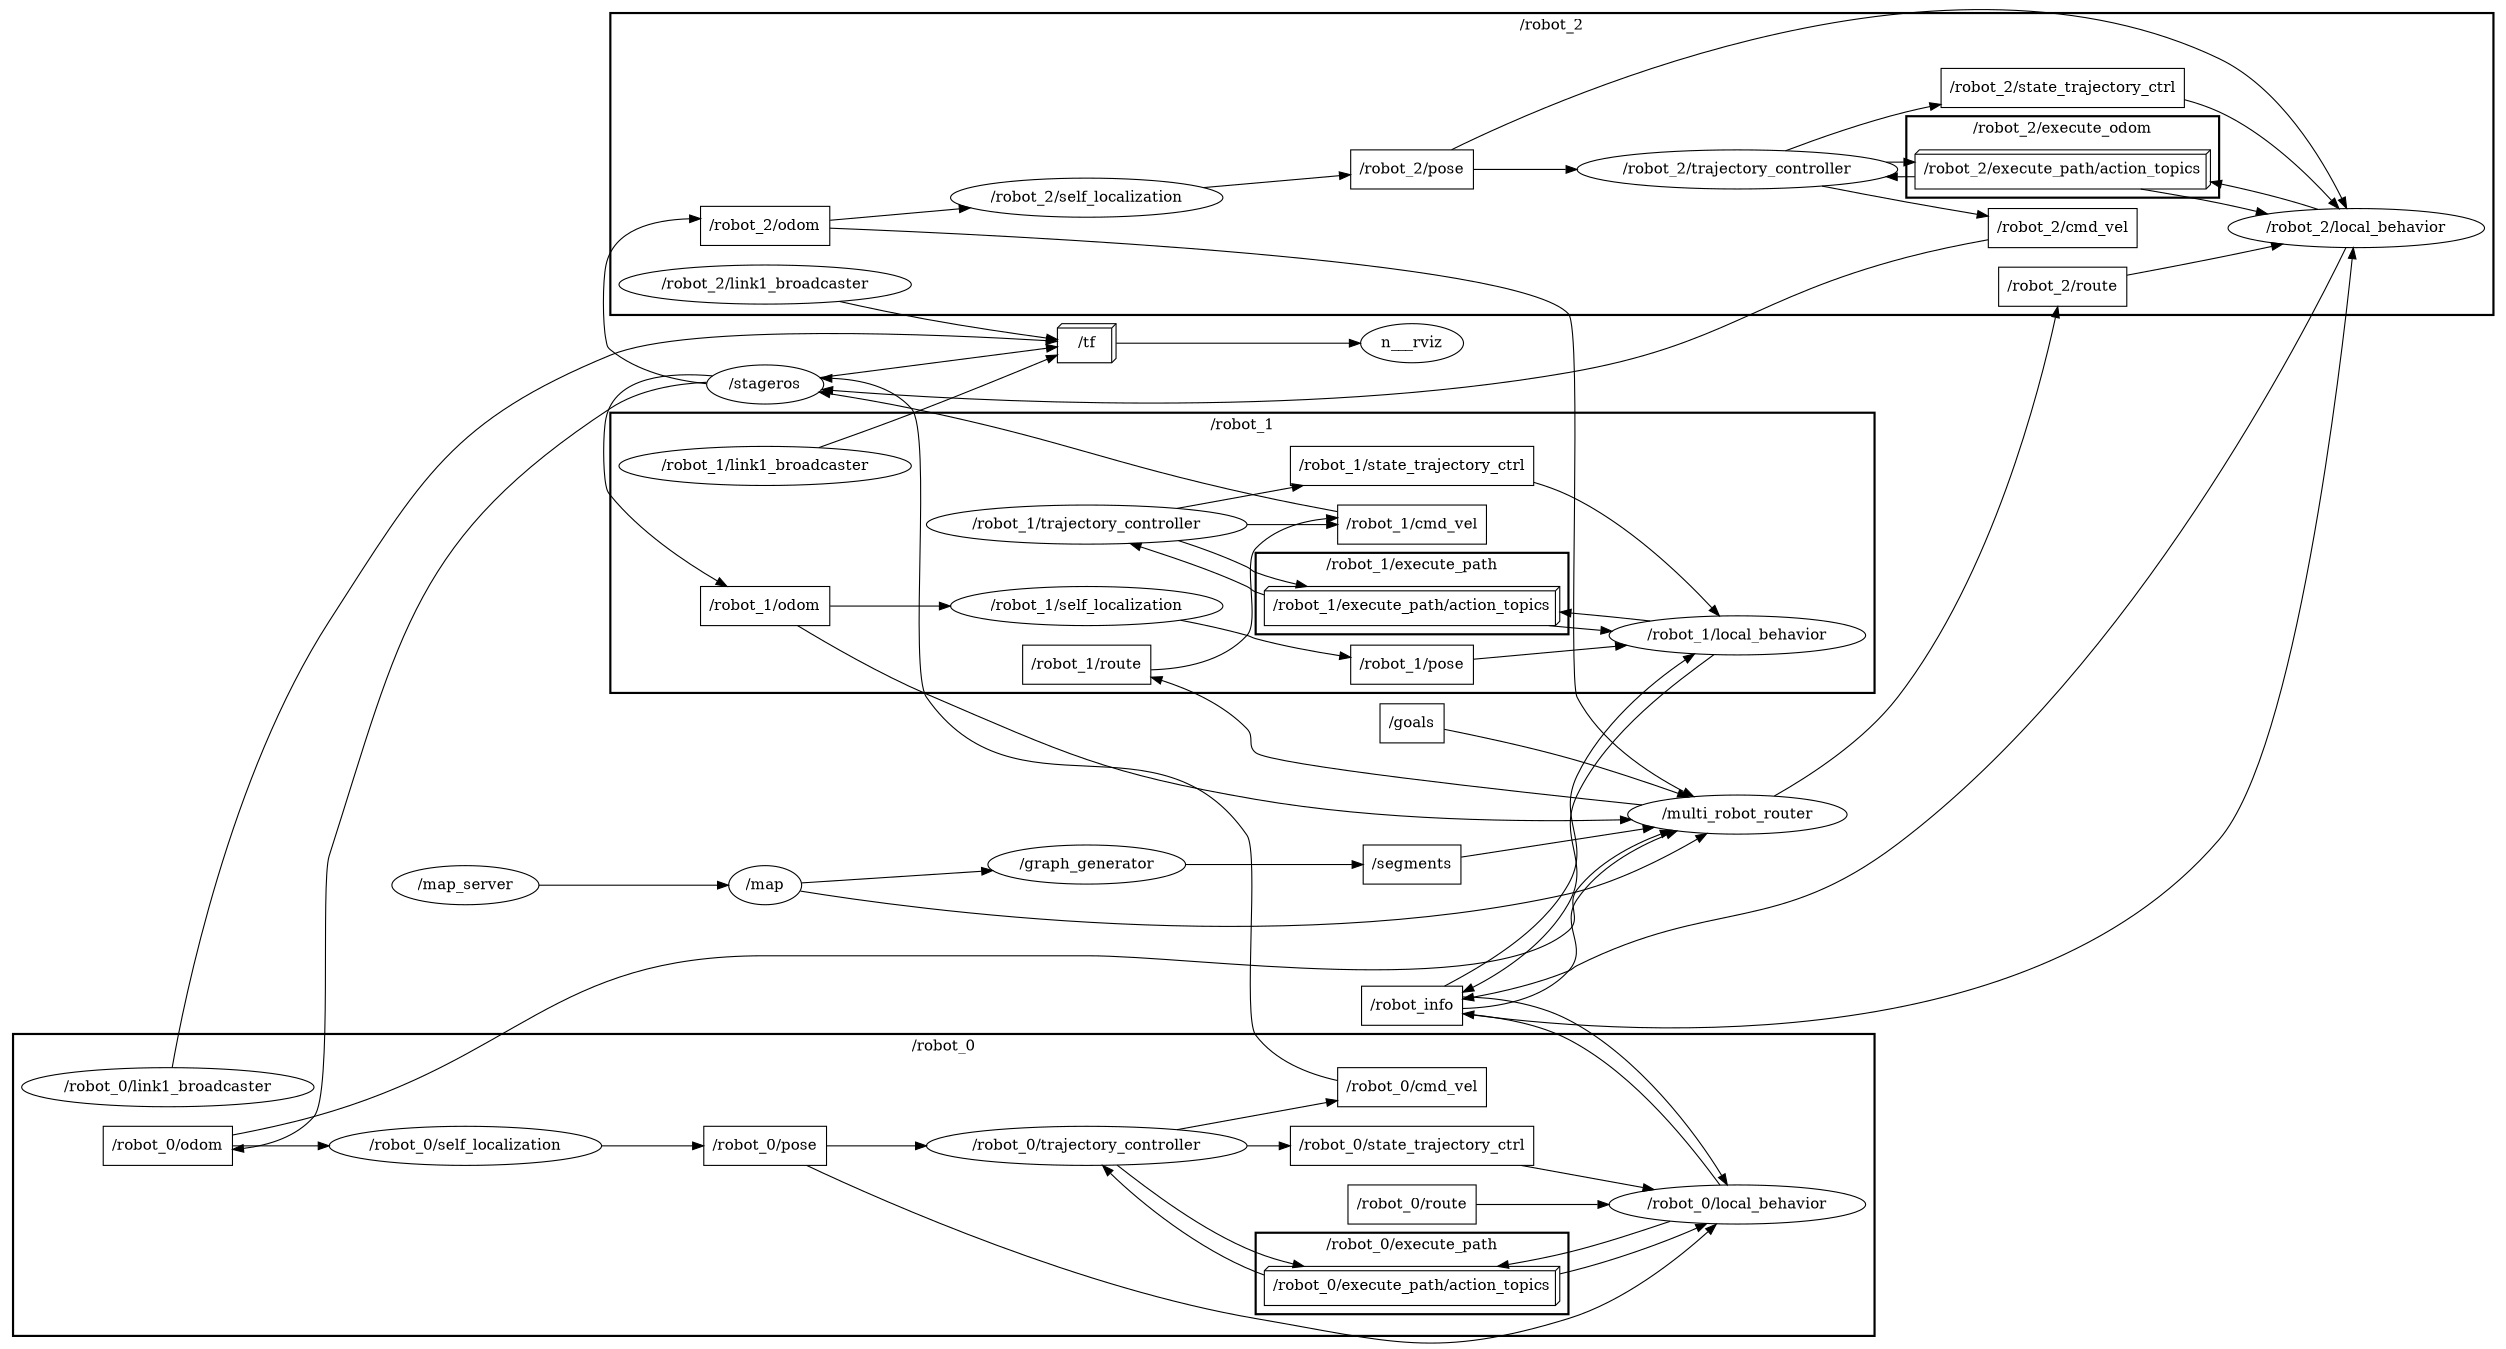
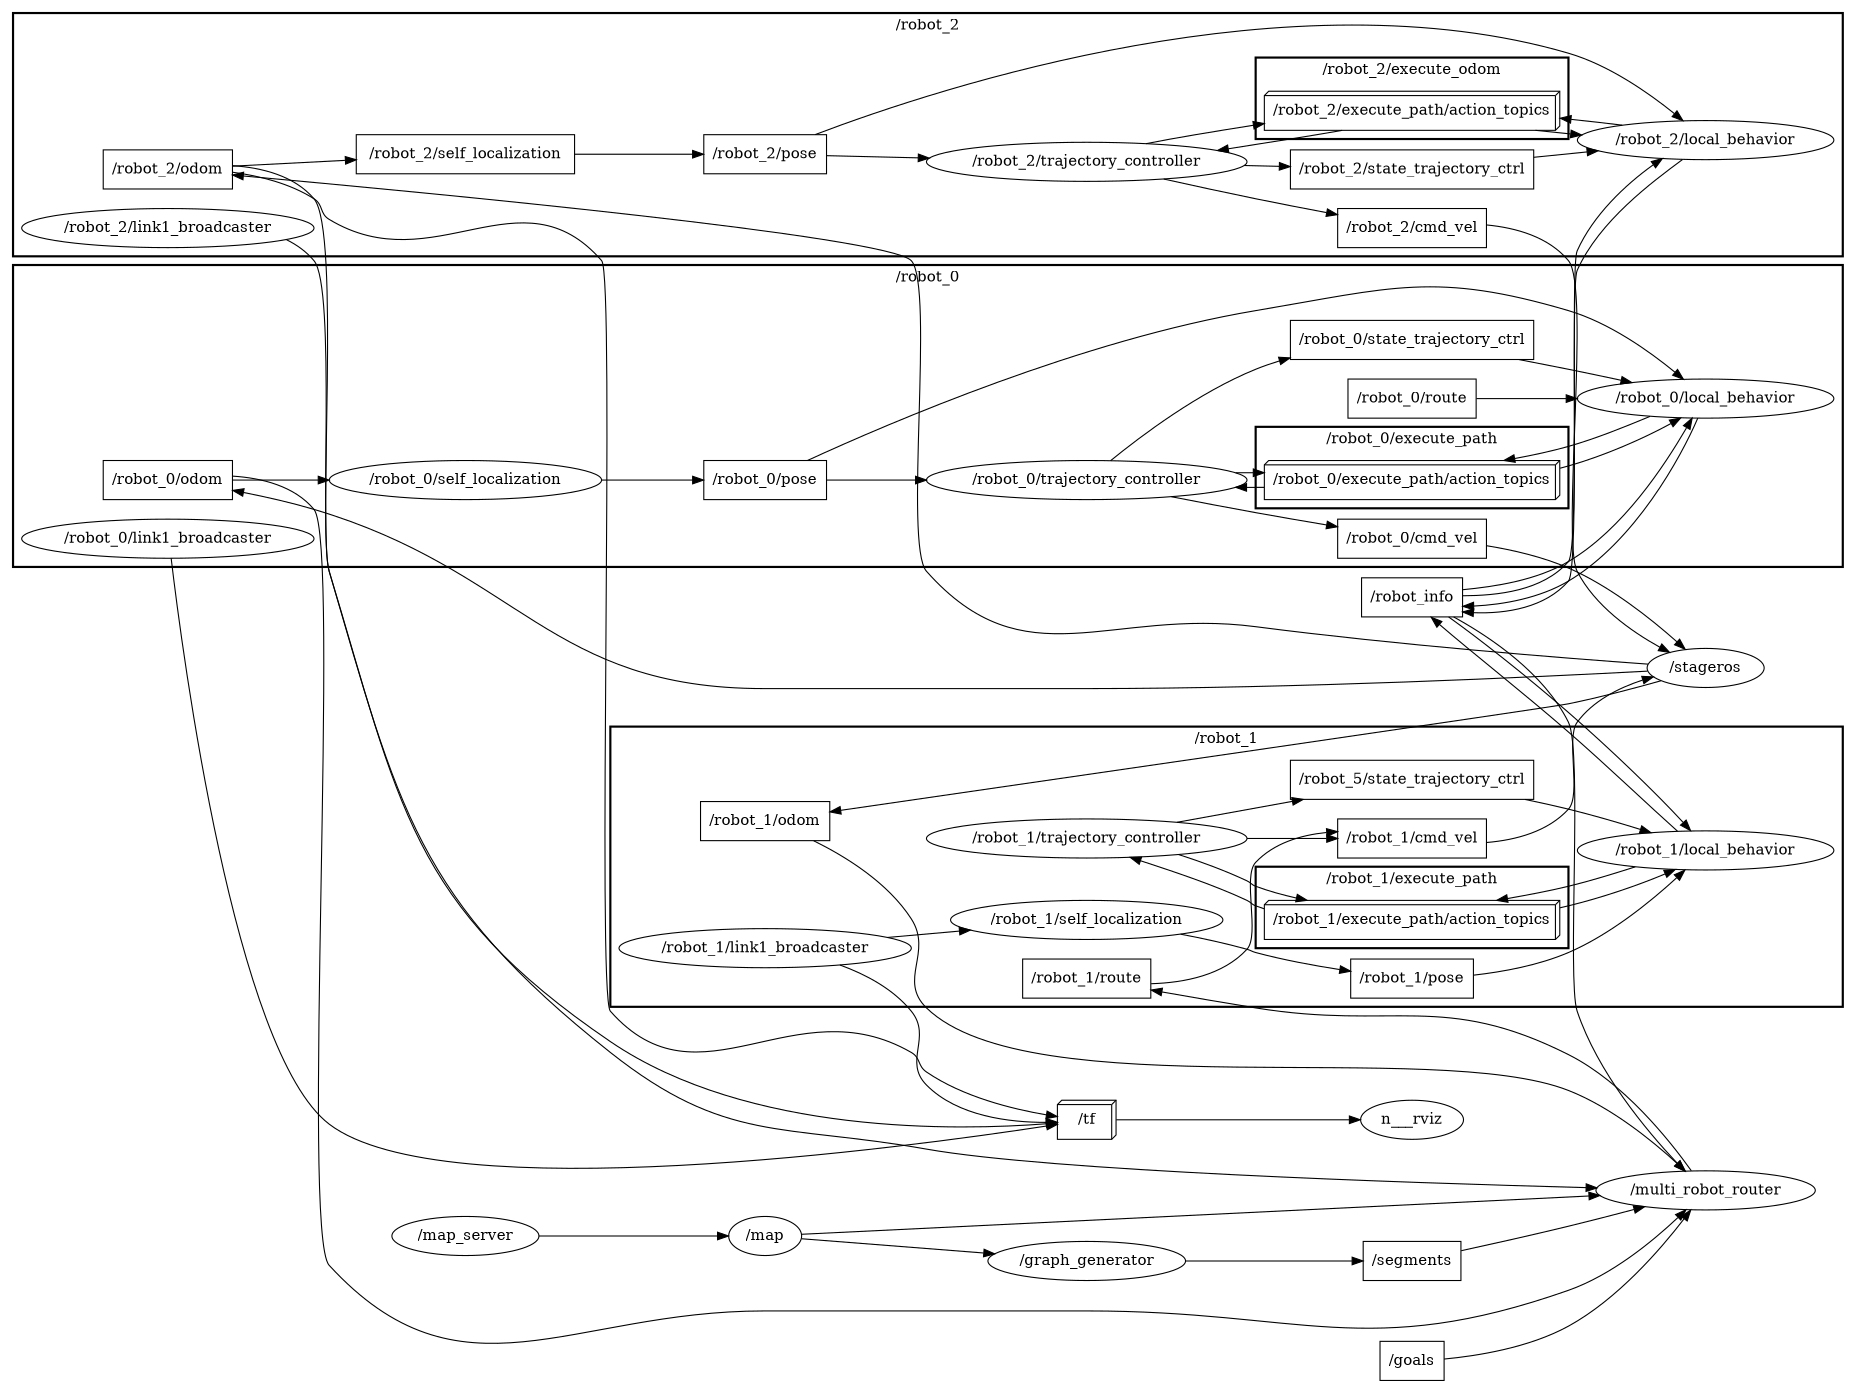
  digraph {
    compound=True
    rank=same
    rankdir=LR
    ranksep=0.2
    node [shape=box]
    edge [penwidth=1]
    n1 [height=0.5 label="/robot_2/execute_path/action_topics" shape=box3d width=2.9583]
    n2 [height=0.5 label="/robot_2/trajectory_controller" shape=ellipse width=3.1955]
    n3 [height=0.5 label="/robot_2/local_behavior" shape=ellipse width=2.6359]
    n4 [height=0.5 label="/robot_2/cmd_vel" width=1.5694]
    n5 [height=0.5 label="/robot_2/state_trajectory_ctrl" width=2.4167]
    n6 [height=0.5 label="/robot_2/odom" width=1.3611]
-   n7 [height=0.5 label="/robot_2/self_localization" shape=ellipse width=2.7984]
+   n7 [height=0.5 label="/robot_2/self_localization" width=2.7984]
    n8 [height=0.5 label="/robot_2/pose" width=1.2639]
-   n9 [height=0.5 label="/robot_2/route" width=1.3056]
    n10 [height=0.5 label="/robot_2/link1_broadcaster" shape=ellipse width=2.9428]
    n11 [height=0.5 label="/robot_0/execute_path/action_topics" shape=box3d width=2.9583]
    n12 [height=0.5 label="/robot_0/trajectory_controller" shape=ellipse width=3.1955]
    n13 [height=0.5 label="/robot_0/local_behavior" shape=ellipse width=2.6359]
    n14 [height=0.5 label="/robot_0/cmd_vel" width=1.5694]
    n15 [height=0.5 label="/robot_0/state_trajectory_ctrl" width=2.4167]
    n16 [height=0.5 label="/robot_0/route" width=1.3056]
    n17 [height=0.5 label="/robot_0/odom" width=1.3611]
    n18 [height=0.5 label="/robot_0/self_localization" shape=ellipse width=2.7984]
    n19 [height=0.5 label="/robot_0/pose" width=1.2639]
    n20 [height=0.5 label="/robot_0/link1_broadcaster" shape=ellipse width=2.9428]
    n21 [height=0.5 label="/robot_1/execute_path/action_topics" shape=box3d width=2.9583]
    n22 [height=0.5 label="/robot_1/local_behavior" shape=ellipse width=2.6359]
    n23 [height=0.5 label="/robot_1/trajectory_controller" shape=ellipse width=3.1955]
-   n24 [height=0.5 label="/robot_1/state_trajectory_ctrl" width=2.4167]
+   n24 [height=0.5 label="/robot_5/state_trajectory_ctrl" width=2.4167]
    n25 [height=0.5 label="/robot_1/cmd_vel" width=1.5694]
    n26 [height=0.5 label="/robot_1/pose" width=1.2639]
    n27 [height=0.5 label="/robot_1/route" width=1.3056]
    n28 [height=0.5 label="/robot_1/odom" width=1.3611]
    n29 [height=0.5 label="/robot_1/self_localization" shape=ellipse width=2.7984]
    n30 [height=0.5 label="/robot_1/link1_broadcaster" shape=ellipse width=2.9428]
    n31 [height=0.5 label="/robot_info" width=1.0694]
    n32 [height=0.5 label="/stageros" shape=ellipse width=1.1735]
    n33 [height=0.5 label="/multi_robot_router" shape=ellipse width=2.2387]
    n34 [height=0.5 label="/tf" shape=box3d width=0.75]
    n___rviz [height=0.5 width=1.1735 shape=""]
    n36 [height=0.5 label="/goals" width=0.75]
    n37 [height=0.5 label="/segments" width=0.98611]
    n38 [height=0.5 label="/map" shape=ellipse width=0.75]
    n39 [height=0.5 label="/graph_generator" shape=ellipse width=1.9679]
    n40 [height=0.5 label="/map_server" shape=ellipse width=1.5165]
    subgraph cluster_1 {
      label="/robot_2"
      style=bold
      n2
      n3
      n4
      n5
      n6
      n7
      n8
-     n9
      n10
      subgraph cluster_2 {
        label="/robot_2/execute_odom"
        style=bold
        n1
      }
    }
    subgraph cluster_3 {
      label="/robot_0"
      style=bold
      n12
      n13
      n14
      n15
      n16
      n17
      n18
      n19
      n20
      subgraph cluster_4 {
        label="/robot_0/execute_path"
        style=bold
        n11
      }
    }
    subgraph cluster_5 {
      label="/robot_1"
      style=bold
      n22
      n23
      n24
      n25
      n26
      n27
      n28
      n29
      n30
      subgraph cluster_6 {
        label="/robot_1/execute_path"
        style=bold
        n21
      }
    }
    n1 -> n2
    n1 -> n3
    n2 -> n1
    n2 -> n4
    n2 -> n5
    n3 -> n1
    n3 -> n31
    n4 -> n32
    n5 -> n3
    n6 -> n7
    n6 -> n33
    n7 -> n8
    n8 -> n2
    n8 -> n3
-   n9 -> n3
    n10 -> n34
    n11 -> n12
    n11 -> n13
    n12 -> n11
    n12 -> n14
    n12 -> n15
    n13 -> n11
    n13 -> n31
    n14 -> n32
    n15 -> n13
    n16 -> n13
    n17 -> n18
    n17 -> n33
    n18 -> n19
    n19 -> n12
    n19 -> n13
    n20 -> n34
    n21 -> n22
    n21 -> n23
    n22 -> n21
    n22 -> n31
    n23 -> n21
    n23 -> n24
    n23 -> n25
    n24 -> n22
    n25 -> n32
    n26 -> n22
    n27 -> n25
-   n28 -> n29
+   n30 -> n29
    n28 -> n33
    n29 -> n26
    n30 -> n34
    n31 -> n3
    n31 -> n13
    n31 -> n22
    n31 -> n33
    n32 -> n6
    n32 -> n17
    n32 -> n28
-   n32 -> n34
-   n33 -> n9
+   n6 -> n34
    n33 -> n27
    n34 -> n___rviz
    n36 -> n33
    n37 -> n33
    n38 -> n33
    n38 -> n39
    n39 -> n37
    n40 -> n38
  }
